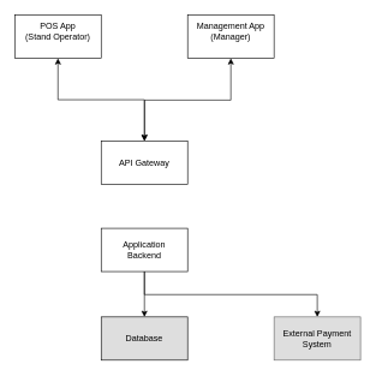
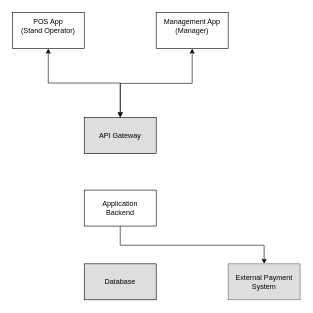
  <mxCell id="0" />
  <mxCell id="1" parent="0" />
  <mxCell id="2" style="edgeStyle=orthogonalEdgeStyle;rounded=0;orthogonalLoop=1;jettySize=auto;html=1;startArrow=classic;startFill=1;" edge="1" parent="1" source="3" target="6"><mxGeometry relative="1" as="geometry" /></mxCell>
  <mxCell id="3" value="POS App&lt;br&gt;(Stand Operator)&lt;div&gt;&lt;br/&gt;&lt;/div&gt;" style="rounded=0;whiteSpace=wrap;html=1;" vertex="1" parent="1"><mxGeometry x="20" y="20" width="120" height="60" as="geometry" /></mxCell>
  <mxCell id="4" style="edgeStyle=orthogonalEdgeStyle;rounded=0;orthogonalLoop=1;jettySize=auto;html=1;startArrow=classic;startFill=1;" edge="1" parent="1" source="5"><mxGeometry relative="1" as="geometry"><mxPoint x="200.2" y="194.2" as="targetPoint" /><Array as="points"><mxPoint x="320" y="138" /><mxPoint x="200" y="138" /></Array></mxGeometry></mxCell>
  <mxCell id="5" value="Management App&lt;br&gt;(Manager)&lt;div&gt;&lt;br&gt;&lt;/div&gt;" style="rounded=0;whiteSpace=wrap;html=1;" vertex="1" parent="1"><mxGeometry x="260" y="20" width="120" height="60" as="geometry" /></mxCell>
- <mxCell id="6" value="API Gateway" style="rounded=0;whiteSpace=wrap;html=1;" vertex="1" parent="1"><mxGeometry x="140" y="195" width="120" height="60" as="geometry" /></mxCell>
- <mxCell id="7" style="edgeStyle=orthogonalEdgeStyle;rounded=0;orthogonalLoop=1;jettySize=auto;html=1;entryX=0.5;entryY=0;entryDx=0;entryDy=0;startArrow=none;startFill=0;" edge="1" parent="1" source="9" target="10"><mxGeometry relative="1" as="geometry" /></mxCell>
+ <mxCell id="6" value="API Gateway" style="rounded=0;whiteSpace=wrap;html=1;fillColor=#dedede;" vertex="1" parent="1"><mxGeometry x="140" y="195" width="120" height="60" as="geometry" /></mxCell>
  <mxCell id="8" style="edgeStyle=orthogonalEdgeStyle;rounded=0;orthogonalLoop=1;jettySize=auto;html=1;entryX=0.5;entryY=0;entryDx=0;entryDy=0;exitX=0.5;exitY=1;exitDx=0;exitDy=0;" edge="1" parent="1" source="9" target="11"><mxGeometry relative="1" as="geometry"><Array as="points"><mxPoint x="200" y="408" /><mxPoint x="440" y="408" /></Array></mxGeometry></mxCell>
  <mxCell id="9" value="Application &lt;br&gt;Backend" style="rounded=0;whiteSpace=wrap;html=1;" vertex="1" parent="1"><mxGeometry x="140" y="316" width="120" height="60" as="geometry" /></mxCell>
  <mxCell id="10" value="Database" style="rounded=0;whiteSpace=wrap;html=1;fillColor=#dedede;" vertex="1" parent="1"><mxGeometry x="140" y="439" width="120" height="60" as="geometry" /></mxCell>
  <mxCell id="11" value="External Payment System" style="rounded=0;whiteSpace=wrap;html=1;fillColor=#DEDEDE;gradientColor=none;strokeColor=#666666;gradientDirection=radial;" vertex="1" parent="1"><mxGeometry x="380" y="439" width="120" height="60" as="geometry" /></mxCell>
